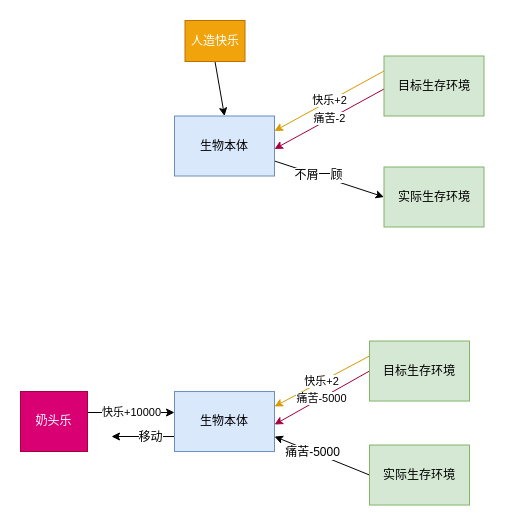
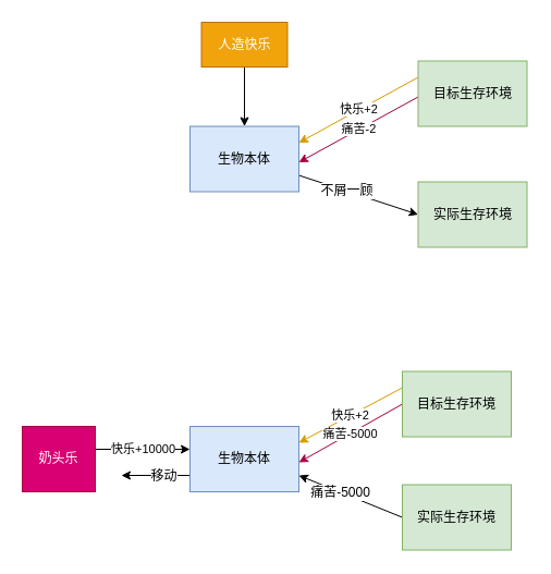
  <mxCell id="0" />
  <mxCell id="1" parent="0" />
  <mxCell id="2" style="edgeStyle=none;rounded=0;orthogonalLoop=1;jettySize=auto;html=1;exitX=1;exitY=0.75;exitDx=0;exitDy=0;entryX=0;entryY=0.5;entryDx=0;entryDy=0;" edge="1" parent="1" source="4" target="7"><mxGeometry relative="1" as="geometry" /></mxCell>
  <mxCell id="3" value="不屑一顾" style="text;html=1;resizable=0;points=[];align=center;verticalAlign=middle;labelBackgroundColor=#ffffff;" vertex="1" connectable="0" parent="2"><mxGeometry x="-0.206" relative="1" as="geometry"><mxPoint as="offset" /></mxGeometry></mxCell>
  <mxCell id="4" value="生物本体" style="rounded=0;whiteSpace=wrap;html=1;fillColor=#dae8fc;strokeColor=#6c8ebf;" vertex="1" parent="1"><mxGeometry x="174" y="115.5" width="100" height="60" as="geometry" /></mxCell>
  <mxCell id="5" value="快乐+2" style="rounded=0;orthogonalLoop=1;jettySize=auto;html=1;exitX=0;exitY=0.25;exitDx=0;exitDy=0;entryX=1;entryY=0.25;entryDx=0;entryDy=0;fillColor=#ffe6cc;strokeColor=#d79b00;" edge="1" parent="1" source="8" target="4"><mxGeometry relative="1" as="geometry" /></mxCell>
  <mxCell id="6" value="痛苦-2" style="rounded=0;orthogonalLoop=1;jettySize=auto;html=1;exitX=0;exitY=0.75;exitDx=0;exitDy=0;entryX=1;entryY=0.75;entryDx=0;entryDy=0;fillColor=#d80073;strokeColor=#A50040;" edge="1" parent="1"><mxGeometry relative="1" as="geometry"><mxPoint x="383.5" y="88.5" as="sourcePoint" /><mxPoint x="274" y="148.5" as="targetPoint" /></mxGeometry></mxCell>
  <mxCell id="7" value="实际生存环境" style="rounded=0;whiteSpace=wrap;html=1;fillColor=#d5e8d4;strokeColor=#82b366;" vertex="1" parent="1"><mxGeometry x="383.5" y="166.5" width="100" height="60" as="geometry" /></mxCell>
  <mxCell id="8" value="目标生存环境" style="rounded=0;whiteSpace=wrap;html=1;fillColor=#d5e8d4;strokeColor=#82b366;" vertex="1" parent="1"><mxGeometry x="383.5" y="55.5" width="100" height="60" as="geometry" /></mxCell>
  <mxCell id="9" style="edgeStyle=none;rounded=0;orthogonalLoop=1;jettySize=auto;html=1;exitX=0.5;exitY=1;exitDx=0;exitDy=0;entryX=0.5;entryY=0;entryDx=0;entryDy=0;" edge="1" parent="1" source="10" target="4"><mxGeometry relative="1" as="geometry" /></mxCell>
- <mxCell id="10" value="人造快乐" style="rounded=0;whiteSpace=wrap;html=1;fillColor=#f0a30a;strokeColor=#BD7000;fontColor=#ffffff;" vertex="1" parent="1"><mxGeometry x="184.5" y="20" width="60" height="41" as="geometry" /></mxCell>
+ <mxCell id="10" value="人造快乐" style="rounded=0;whiteSpace=wrap;html=1;fillColor=#f0a30a;strokeColor=#BD7000;fontColor=#ffffff;" vertex="1" parent="1"><mxGeometry x="184.5" y="20" width="79" height="41" as="geometry" /></mxCell>
  <mxCell id="11" style="edgeStyle=none;rounded=0;orthogonalLoop=1;jettySize=auto;html=1;exitX=1;exitY=0.75;exitDx=0;exitDy=0;entryX=0;entryY=0.5;entryDx=0;entryDy=0;startArrow=classic;startFill=1;endArrow=none;endFill=0;" edge="1" source="15" target="18" parent="1"><mxGeometry relative="1" as="geometry" /></mxCell>
  <mxCell id="12" value="痛苦-5000" style="text;html=1;resizable=0;points=[];align=center;verticalAlign=middle;labelBackgroundColor=#ffffff;" vertex="1" connectable="0" parent="11"><mxGeometry x="-0.206" relative="1" as="geometry"><mxPoint as="offset" /></mxGeometry></mxCell>
  <mxCell id="13" style="edgeStyle=none;rounded=0;orthogonalLoop=1;jettySize=auto;html=1;exitX=0;exitY=0.75;exitDx=0;exitDy=0;" edge="1" parent="1" source="15"><mxGeometry relative="1" as="geometry"><mxPoint x="111" y="436" as="targetPoint" /></mxGeometry></mxCell>
  <mxCell id="14" value="移动" style="text;html=1;resizable=0;points=[];align=center;verticalAlign=middle;labelBackgroundColor=#ffffff;" vertex="1" connectable="0" parent="13"><mxGeometry x="-0.22" relative="1" as="geometry"><mxPoint as="offset" /></mxGeometry></mxCell>
  <mxCell id="15" value="生物本体" style="rounded=0;whiteSpace=wrap;html=1;fillColor=#dae8fc;strokeColor=#6c8ebf;" vertex="1" parent="1"><mxGeometry x="174" y="391.034" width="100" height="60" as="geometry" /></mxCell>
  <mxCell id="16" value="快乐+2" style="rounded=0;orthogonalLoop=1;jettySize=auto;html=1;exitX=0;exitY=0.25;exitDx=0;exitDy=0;entryX=1;entryY=0.25;entryDx=0;entryDy=0;fillColor=#ffe6cc;strokeColor=#d79b00;" edge="1" source="19" target="15" parent="1"><mxGeometry relative="1" as="geometry" /></mxCell>
  <mxCell id="17" value="痛苦-5000" style="rounded=0;orthogonalLoop=1;jettySize=auto;html=1;exitX=0;exitY=0.5;exitDx=0;exitDy=0;entryX=1;entryY=0.75;entryDx=0;entryDy=0;fillColor=#d80073;strokeColor=#A50040;" edge="1" parent="1" source="19"><mxGeometry relative="1" as="geometry"><mxPoint x="383.5" y="364.034" as="sourcePoint" /><mxPoint x="274" y="424.034" as="targetPoint" /></mxGeometry></mxCell>
  <mxCell id="18" value="实际生存环境" style="rounded=0;whiteSpace=wrap;html=1;fillColor=#d5e8d4;strokeColor=#82b366;" vertex="1" parent="1"><mxGeometry x="369" y="444.534" width="100" height="60" as="geometry" /></mxCell>
  <mxCell id="19" value="目标生存环境" style="rounded=0;whiteSpace=wrap;html=1;fillColor=#d5e8d4;strokeColor=#82b366;" vertex="1" parent="1"><mxGeometry x="369" y="340.534" width="100" height="60" as="geometry" /></mxCell>
  <mxCell id="20" value="快乐+10000" style="edgeStyle=none;rounded=0;orthogonalLoop=1;jettySize=auto;html=1;exitX=1;exitY=0.5;exitDx=0;exitDy=0;entryX=0;entryY=0.5;entryDx=0;entryDy=0;" edge="1" parent="1"><mxGeometry relative="1" as="geometry"><mxPoint x="87" y="412" as="sourcePoint" /><mxPoint x="174" y="412.034" as="targetPoint" /></mxGeometry></mxCell>
  <mxCell id="21" value="奶头乐" style="rounded=0;whiteSpace=wrap;html=1;fillColor=#d80073;strokeColor=#A50040;fontColor=#ffffff;" vertex="1" parent="1"><mxGeometry x="20" y="391" width="67" height="60" as="geometry" /></mxCell>
